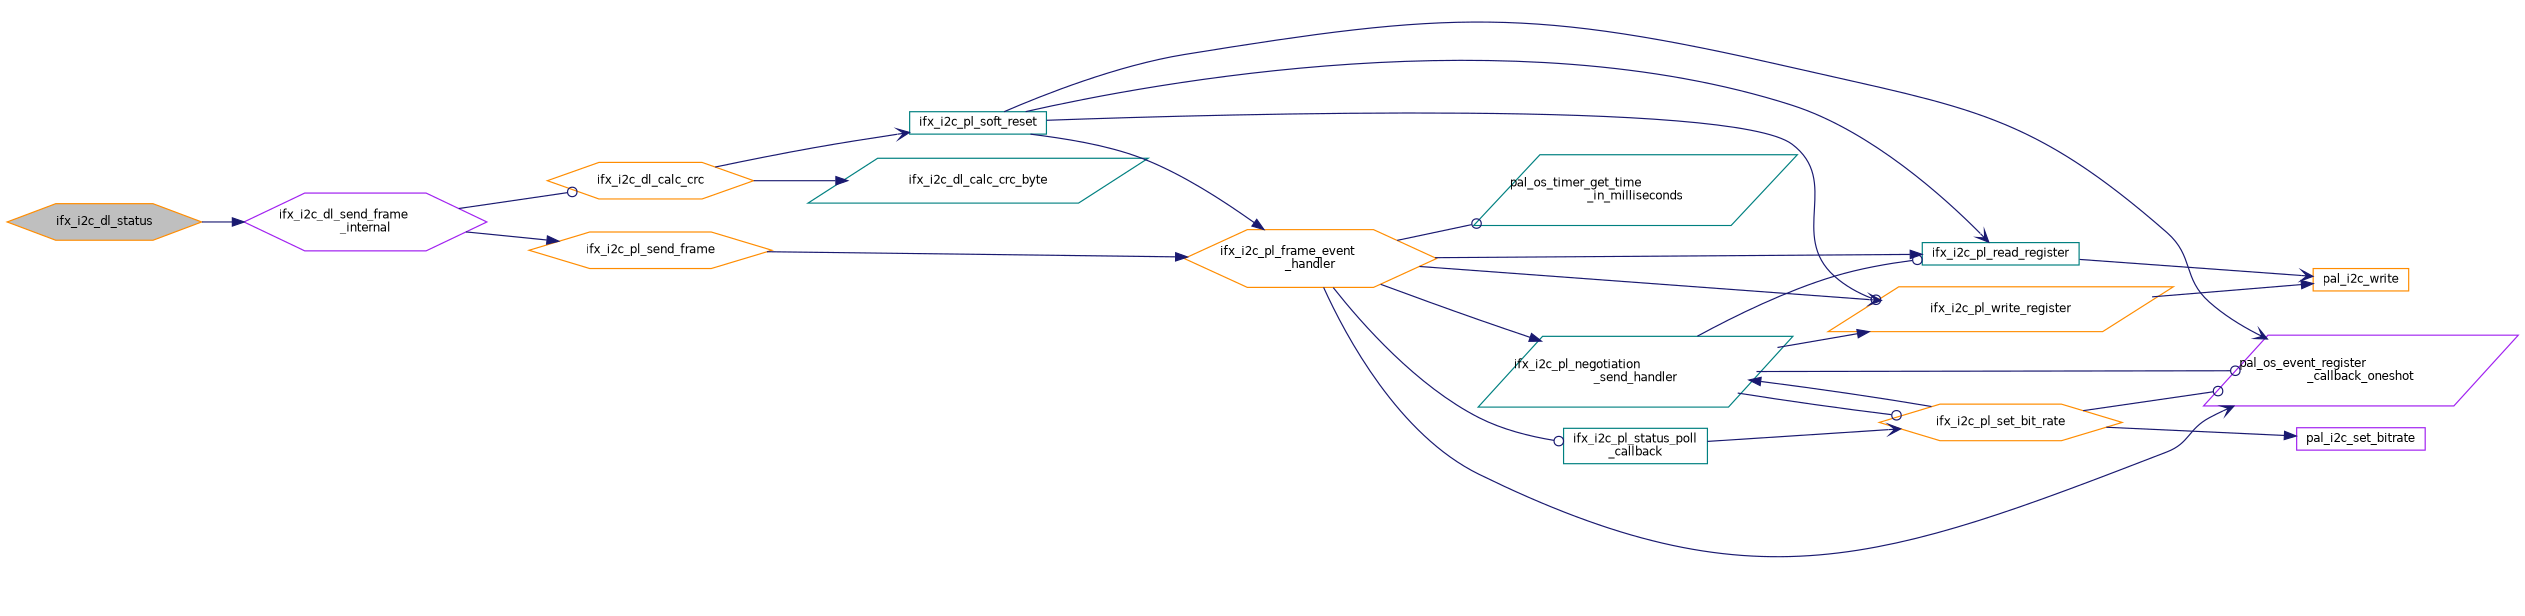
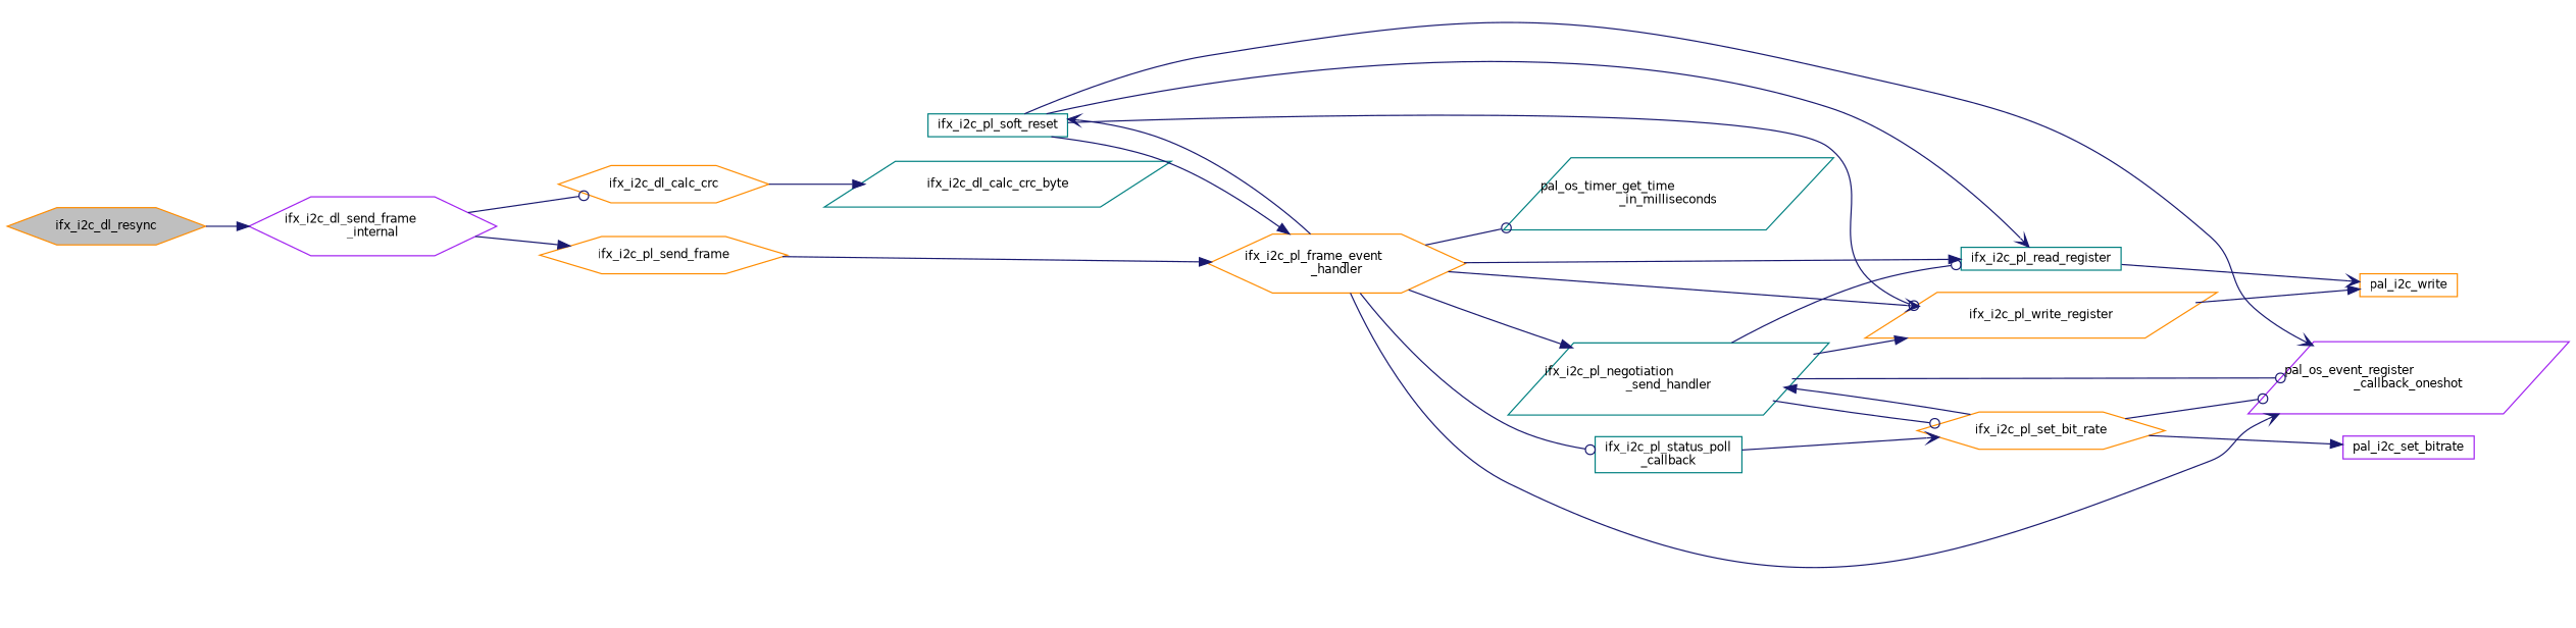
  digraph {
    rankdir=LR
    node [color=darkorange fillcolor=white fontname=Helvetica fontsize=10 shape=hexagon style=filled]
    edge [arrowhead=normal color=midnightblue fontname=Helvetica fontsize=10 labelfontname=Helvetica labelfontsize=10 style=solid]
-   n1 [fillcolor=grey75 fontcolor=black height=0.2 label=ifx_i2c_dl_status width=0.4]
+   n1 [fillcolor=grey75 fontcolor=black height=0.2 label=ifx_i2c_dl_resync width=0.4]
    n2 [color=purple height=0.2 label="ifx_i2c_dl_send_frame\l_internal" width=0.4]
    n3 [height=0.2 label=ifx_i2c_dl_calc_crc width=0.4]
    n4 [height=0.2 label=ifx_i2c_pl_send_frame width=0.4]
    n5 [color=teal height=0.2 label=ifx_i2c_dl_calc_crc_byte shape=parallelogram width=0.4]
    n6 [height=0.2 label="ifx_i2c_pl_frame_event\l_handler" width=0.4]
    n7 [color=teal height=0.2 label="ifx_i2c_pl_negotiation\l_send_handler" shape=parallelogram width=0.4]
    n8 [color=teal height=0.2 label=ifx_i2c_pl_read_register shape=box width=0.4]
    n9 [color=purple height=0.2 label="pal_os_event_register\l_callback_oneshot" shape=parallelogram width=0.4]
    n10 [height=0.2 label=ifx_i2c_pl_write_register shape=parallelogram width=0.4]
    n11 [color=teal height=0.2 label=ifx_i2c_pl_soft_reset shape=box width=0.4]
    n12 [color=teal height=0.2 label="ifx_i2c_pl_status_poll\l_callback" shape=box width=0.4]
    n13 [color=teal height=0.2 label="pal_os_timer_get_time\l_in_milliseconds" shape=parallelogram width=0.4]
    n14 [height=0.2 label=ifx_i2c_pl_set_bit_rate width=0.4]
    n15 [height=0.2 label=pal_i2c_write shape=box width=0.4]
    n16 [color=purple height=0.2 label=pal_i2c_set_bitrate shape=box width=0.4]
    n1 -> n2
    n2 -> n3 [arrowhead=odot]
    n2 -> n4
    n3 -> n5
    n4 -> n6
    n6 -> n7
    n6 -> n8
    n6 -> n9 [arrowhead=vee]
    n6 -> n10 [arrowhead=vee]
-   n3 -> n11 [arrowhead=vee]
+   n6 -> n11 [arrowhead=vee]
    n6 -> n12 [arrowhead=odot]
    n6 -> n13 [arrowhead=odot]
    n7 -> n8 [arrowhead=odot]
    n7 -> n9 [arrowhead=odot]
    n7 -> n10
    n7 -> n14 [arrowhead=odot]
    n8 -> n15 [arrowhead=vee]
    n10 -> n15
    n11 -> n6
    n11 -> n8 [arrowhead=vee]
    n11 -> n9 [arrowhead=vee]
    n11 -> n10 [arrowhead=odot]
    n12 -> n14 [arrowhead=vee]
    n14 -> n7
    n14 -> n9 [arrowhead=odot]
    n14 -> n16
  }
